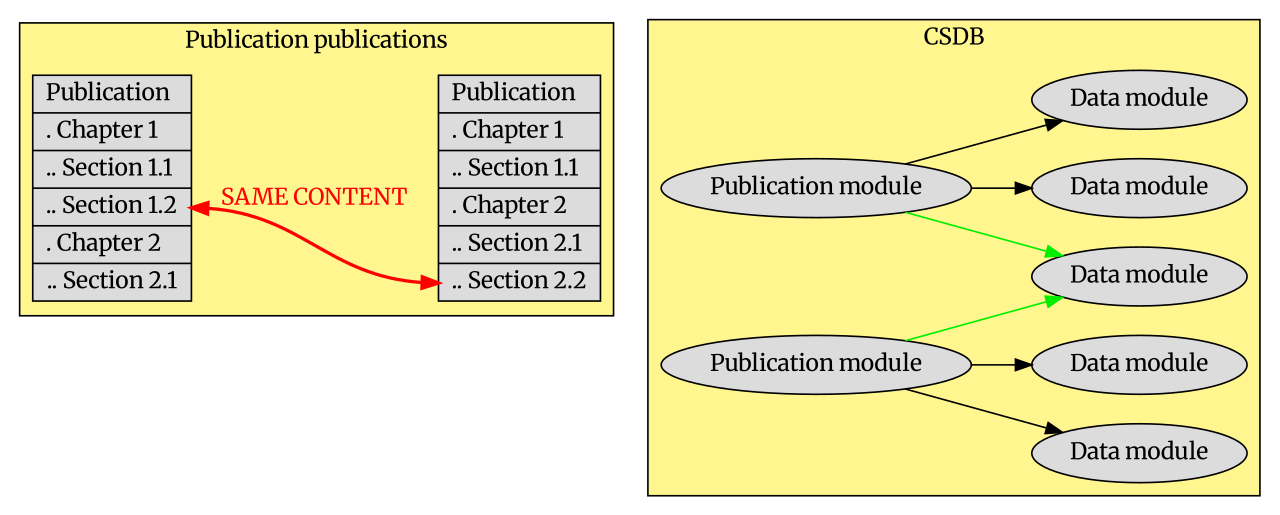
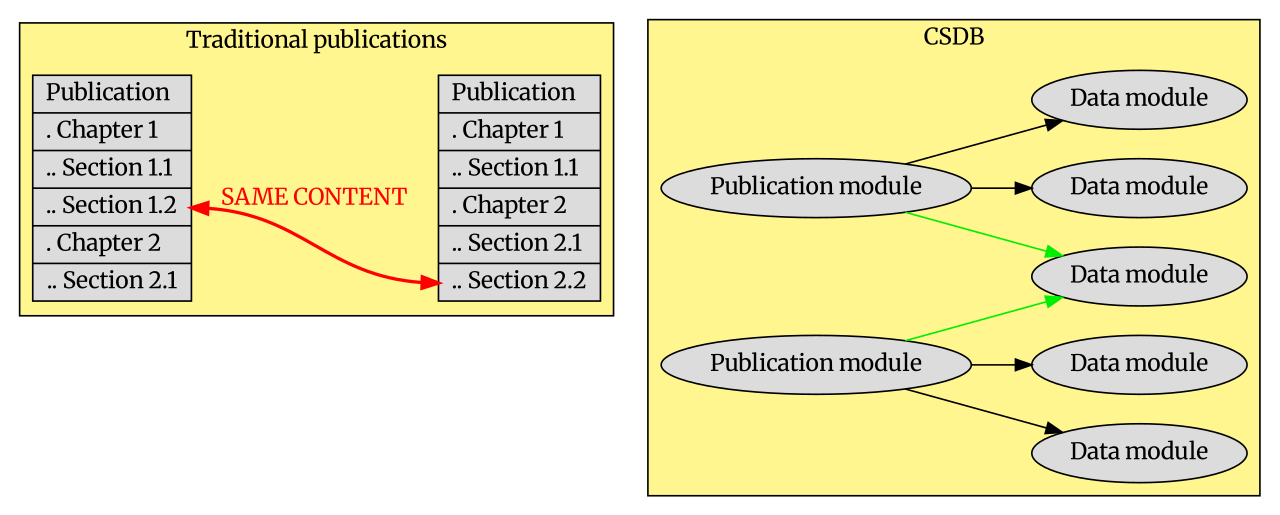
  digraph {
    fontname=Merriweather
    rankdir=LR
    style=filled
    node [fillcolor=gainsboro fontname=Merriweather style=filled]
    edge [fontname=Merriweather]
    n1 [label="<f0>Publication\l|. Chapter 1\l|.. Section 1.1\l|<f1>.. Section 1.2\l|. Chapter 2\l|.. Section 2.1" shape=record]
    n2 [label="<f0>Publication\l|. Chapter 1\l|.. Section 1.1\l|. Chapter 2\l|.. Section 2.1\l|<f1>.. Section 2.2\l" shape=record]
    n3 [label="Publication module"]
    n4 [label="Data module"]
    n5 [label="Data module"]
    n6 [label="Data module"]
    n7 [label="Publication module"]
    n8 [label="Data module"]
    n9 [label="Data module"]
    subgraph cluster_1 {
      fillcolor=khaki1
-     label="Publication publications"
+     label="Traditional publications"
      n1
      n2
    }
    subgraph cluster_2 {
      fillcolor=khaki1
      label=CSDB
      n3
      n4
      n5
      n6
      n7
      n8
      n9
    }
    n1 -> n2 [color=red dir=both fontcolor=red headport=f1 label="SAME CONTENT" style=bold tailport=f1]
    n2 -> n3 [style=invis]
    n3 -> n4
    n3 -> n5
    n3 -> n6 [color=green2 fontcolor=green2]
    n7 -> n6 [color=green2 fontcolor=green2]
    n7 -> n8
    n7 -> n9
  }
